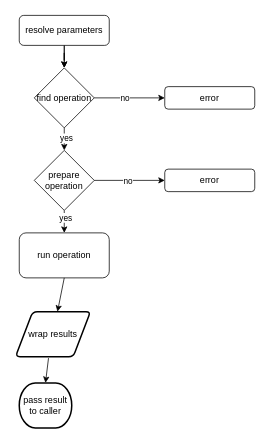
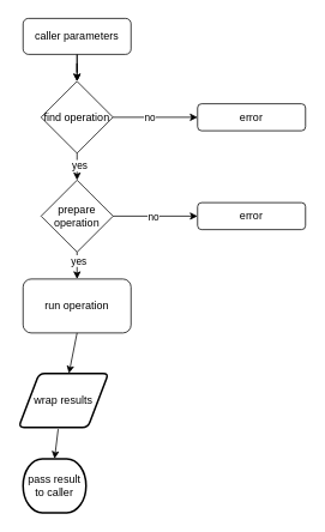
  <mxCell id="0" />
  <mxCell id="1" parent="0" />
  <mxCell id="2" value="" style="edgeStyle=orthogonalEdgeStyle;rounded=0;orthogonalLoop=1;jettySize=auto;html=1;" edge="1" parent="1" source="3" target="4"><mxGeometry relative="1" as="geometry" /></mxCell>
- <mxCell id="3" value="resolve parameters" style="rounded=1;whiteSpace=wrap;html=1;fontSize=12;glass=0;strokeWidth=1;shadow=0;" vertex="1" parent="1"><mxGeometry x="25" y="20" width="120" height="40" as="geometry" /></mxCell>
+ <mxCell id="3" value="caller parameters" style="rounded=1;whiteSpace=wrap;html=1;fontSize=12;glass=0;strokeWidth=1;shadow=0;" vertex="1" parent="1"><mxGeometry x="25" y="20" width="120" height="40" as="geometry" /></mxCell>
  <mxCell id="4" value="find operation" style="rhombus;whiteSpace=wrap;html=1;" vertex="1" parent="1"><mxGeometry x="45" y="90" width="80" height="80" as="geometry" /></mxCell>
  <mxCell id="5" value="error" style="rounded=1;whiteSpace=wrap;html=1;" vertex="1" parent="1"><mxGeometry x="219" y="115" width="120" height="30" as="geometry" /></mxCell>
  <mxCell id="6" value="prepare operation" style="rhombus;whiteSpace=wrap;html=1;" vertex="1" parent="1"><mxGeometry x="45" y="200" width="80" height="80" as="geometry" /></mxCell>
  <mxCell id="7" value="run operation" style="rounded=1;whiteSpace=wrap;html=1;" vertex="1" parent="1"><mxGeometry x="25" y="310" width="120" height="60" as="geometry" /></mxCell>
  <mxCell id="8" value="wrap results" style="shape=parallelogram;html=1;strokeWidth=2;perimeter=parallelogramPerimeter;whiteSpace=wrap;rounded=1;arcSize=12;size=0.23;" vertex="1" parent="1"><mxGeometry x="20" y="415" width="100" height="60" as="geometry" /></mxCell>
  <mxCell id="9" value="pass result to caller" style="strokeWidth=2;html=1;shape=mxgraph.flowchart.terminator;whiteSpace=wrap;" vertex="1" parent="1"><mxGeometry x="25" y="510" width="70" height="60" as="geometry" /></mxCell>
  <mxCell id="10" value="error" style="rounded=1;whiteSpace=wrap;html=1;" vertex="1" parent="1"><mxGeometry x="219" y="225" width="120" height="30" as="geometry" /></mxCell>
  <mxCell id="11" value="" style="endArrow=classic;html=1;rounded=0;entryX=0;entryY=0.5;entryDx=0;entryDy=0;" edge="1" parent="1" target="10"><mxGeometry width="50" height="50" relative="1" as="geometry"><mxPoint x="125" y="240" as="sourcePoint" /><mxPoint x="175" y="190" as="targetPoint" /></mxGeometry></mxCell>
  <mxCell id="12" value="no" style="edgeLabel;html=1;align=center;verticalAlign=middle;resizable=0;points=[];" connectable="0" vertex="1" parent="11"><mxGeometry x="-0.064" relative="1" as="geometry"><mxPoint as="offset" /></mxGeometry></mxCell>
  <mxCell id="13" value="" style="endArrow=classic;html=1;rounded=0;entryX=0;entryY=0.5;entryDx=0;entryDy=0;" edge="1" parent="1" target="5"><mxGeometry width="50" height="50" relative="1" as="geometry"><mxPoint x="125" y="130" as="sourcePoint" /><mxPoint x="175" y="80" as="targetPoint" /></mxGeometry></mxCell>
  <mxCell id="14" value="no" style="edgeLabel;html=1;align=center;verticalAlign=middle;resizable=0;points=[];" connectable="0" vertex="1" parent="13"><mxGeometry x="-0.149" y="1" relative="1" as="geometry"><mxPoint as="offset" /></mxGeometry></mxCell>
  <mxCell id="15" value="" style="endArrow=classic;html=1;rounded=0;entryX=0.5;entryY=0;entryDx=0;entryDy=0;" edge="1" parent="1" target="4"><mxGeometry width="50" height="50" relative="1" as="geometry"><mxPoint x="85" y="60" as="sourcePoint" /><mxPoint x="85" y="80" as="targetPoint" /></mxGeometry></mxCell>
  <mxCell id="16" value="" style="endArrow=classic;html=1;rounded=0;exitX=0.5;exitY=1;exitDx=0;exitDy=0;entryX=0.5;entryY=0;entryDx=0;entryDy=0;" edge="1" parent="1" source="4" target="6"><mxGeometry width="50" height="50" relative="1" as="geometry"><mxPoint x="-65" y="220" as="sourcePoint" /><mxPoint x="-15" y="170" as="targetPoint" /></mxGeometry></mxCell>
  <mxCell id="17" value="yes" style="edgeLabel;html=1;align=center;verticalAlign=middle;resizable=0;points=[];" connectable="0" vertex="1" parent="16"><mxGeometry x="-0.16" y="2" relative="1" as="geometry"><mxPoint as="offset" /></mxGeometry></mxCell>
  <mxCell id="18" value="" style="endArrow=classic;html=1;rounded=0;exitX=0.5;exitY=1;exitDx=0;exitDy=0;entryX=0.5;entryY=0;entryDx=0;entryDy=0;" edge="1" parent="1" source="6" target="7"><mxGeometry width="50" height="50" relative="1" as="geometry"><mxPoint x="295" y="340" as="sourcePoint" /><mxPoint x="345" y="290" as="targetPoint" /></mxGeometry></mxCell>
  <mxCell id="19" value="yes" style="edgeLabel;html=1;align=center;verticalAlign=middle;resizable=0;points=[];" connectable="0" vertex="1" parent="18"><mxGeometry x="-0.4" y="1" relative="1" as="geometry"><mxPoint as="offset" /></mxGeometry></mxCell>
  <mxCell id="20" value="" style="endArrow=classic;html=1;rounded=0;exitX=0.5;exitY=1;exitDx=0;exitDy=0;" edge="1" parent="1" source="7" target="8"><mxGeometry width="50" height="50" relative="1" as="geometry"><mxPoint x="225" y="390" as="sourcePoint" /><mxPoint x="275" y="340" as="targetPoint" /></mxGeometry></mxCell>
  <mxCell id="21" value="" style="endArrow=classic;html=1;rounded=0;exitX=0.44;exitY=1.033;exitDx=0;exitDy=0;exitPerimeter=0;entryX=0.5;entryY=0;entryDx=0;entryDy=0;entryPerimeter=0;" edge="1" parent="1" source="8" target="9"><mxGeometry width="50" height="50" relative="1" as="geometry"><mxPoint x="165" y="490" as="sourcePoint" /><mxPoint x="215" y="440" as="targetPoint" /></mxGeometry></mxCell>
